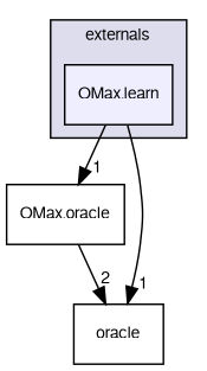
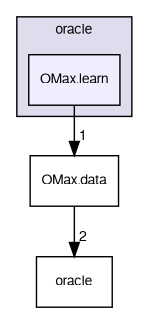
  digraph {
    compound=true
    node [fontname=FreeSans fontsize=10 shape=box]
    edge [headlabel=1 labeldistance=1.5 labelfontname=FreeSans labelfontsize=10]
    n1 [fillcolor="#eeeeff" label="OMax.learn" pencolor=black style=filled]
-   n2 [label="OMax.oracle"]
+   n2 [label="OMax.data"]
    n3 [label=oracle]
    subgraph cluster_1 {
      bgcolor="#ddddee"
      fontname=FreeSans
      fontsize=10
-     label=externals
+     label=oracle
      pencolor=black
      n1
    }
    n1 -> n2
-   n1 -> n3
    n2 -> n3 [headlabel=2]
  }
